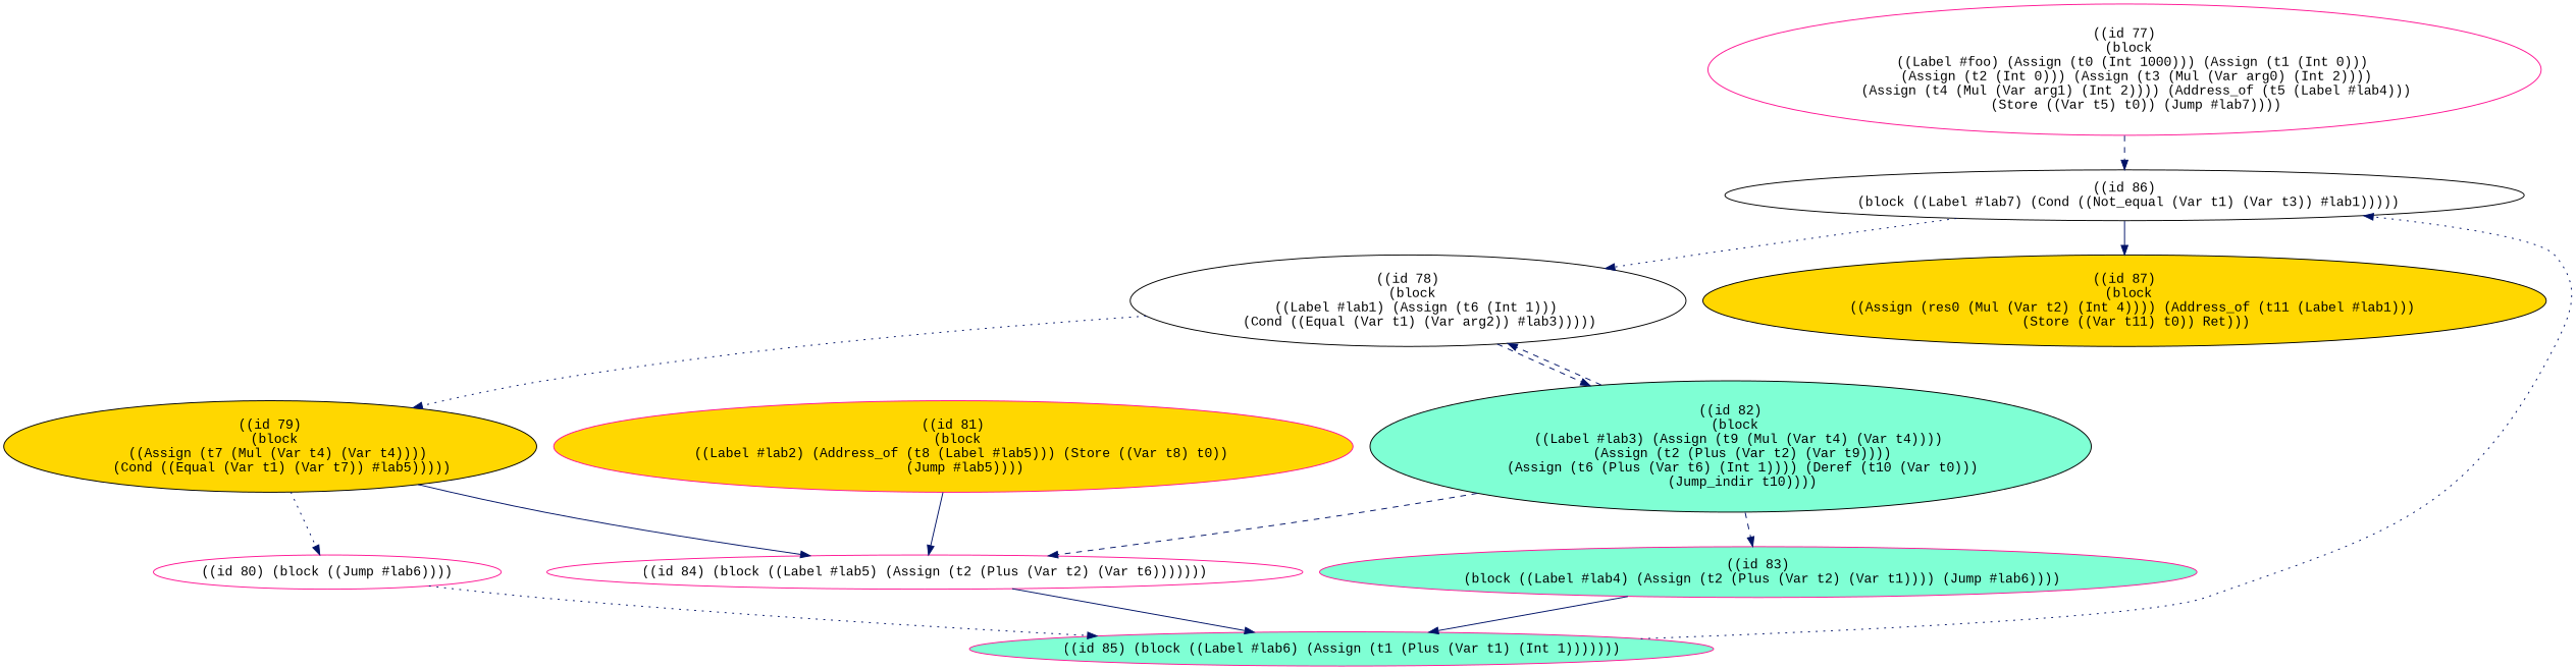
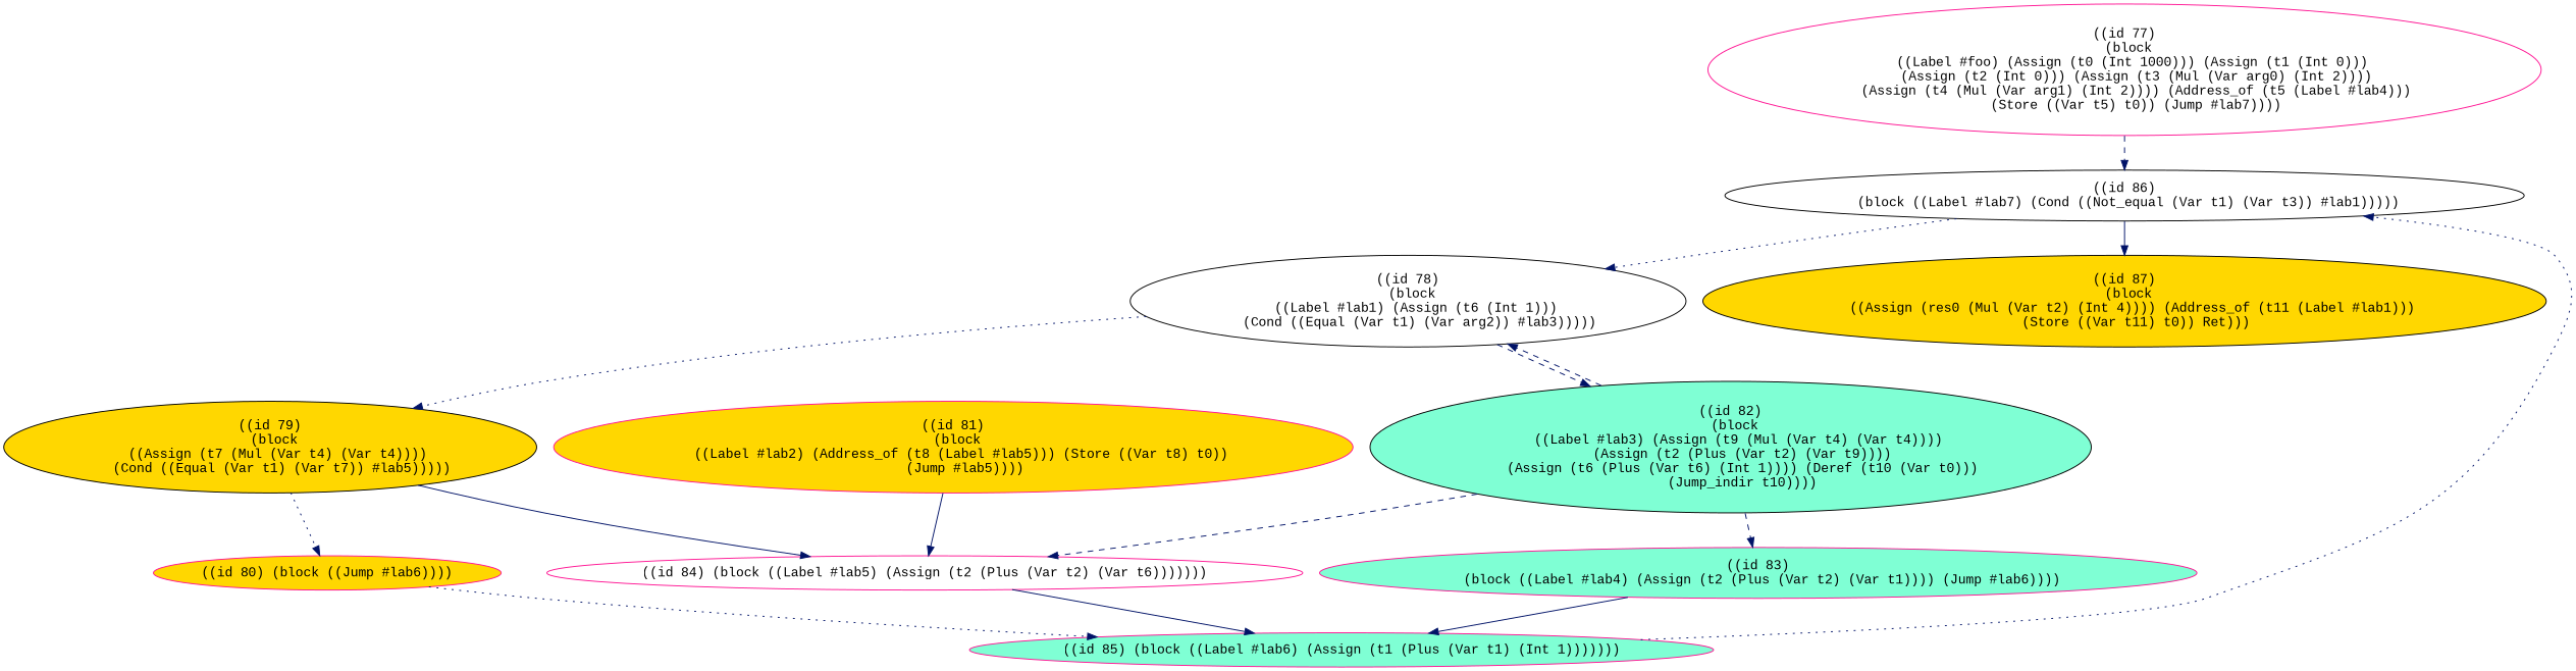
  digraph {
    fontname="Liberation Mono"
    node [style=filled fillcolor=white color=deeppink fontname="Liberation Mono"]
    edge [color="#001267" style=dashed fontname="Liberation Mono"]
    n1 [label="((id 77)\n (block\n  ((Label #foo) (Assign (t0 (Int 1000))) (Assign (t1 (Int 0)))\n   (Assign (t2 (Int 0))) (Assign (t3 (Mul (Var arg0) (Int 2))))\n   (Assign (t4 (Mul (Var arg1) (Int 2)))) (Address_of (t5 (Label #lab4)))\n   (Store ((Var t5) t0)) (Jump #lab7))))"]
    n2 [label="((id 86)\n (block ((Label #lab7) (Cond ((Not_equal (Var t1) (Var t3)) #lab1)))))" color=black]
    n3 [label="((id 78)\n (block\n  ((Label #lab1) (Assign (t6 (Int 1)))\n   (Cond ((Equal (Var t1) (Var arg2)) #lab3)))))" color=black]
    n4 [label="((id 79)\n (block\n  ((Assign (t7 (Mul (Var t4) (Var t4))))\n   (Cond ((Equal (Var t1) (Var t7)) #lab5)))))" fillcolor=gold color=black]
    n5 [label="((id 82)\n (block\n  ((Label #lab3) (Assign (t9 (Mul (Var t4) (Var t4))))\n   (Assign (t2 (Plus (Var t2) (Var t9))))\n   (Assign (t6 (Plus (Var t6) (Int 1)))) (Deref (t10 (Var t0)))\n   (Jump_indir t10))))" fillcolor=aquamarine color=black]
-   n6 [label="((id 80) (block ((Jump #lab6))))"]
+   n6 [label="((id 80) (block ((Jump #lab6))))" fillcolor=gold]
    n7 [label="((id 84) (block ((Label #lab5) (Assign (t2 (Plus (Var t2) (Var t6)))))))"]
    n8 [label="((id 85) (block ((Label #lab6) (Assign (t1 (Plus (Var t1) (Int 1)))))))" fillcolor=aquamarine]
    n9 [label="((id 81)\n (block\n  ((Label #lab2) (Address_of (t8 (Label #lab5))) (Store ((Var t8) t0))\n   (Jump #lab5))))" fillcolor=gold]
    n10 [label="((id 83)\n (block ((Label #lab4) (Assign (t2 (Plus (Var t2) (Var t1)))) (Jump #lab6))))" fillcolor=aquamarine]
    n11 [label="((id 87)\n (block\n  ((Assign (res0 (Mul (Var t2) (Int 4)))) (Address_of (t11 (Label #lab1)))\n   (Store ((Var t11) t0)) Ret)))" fillcolor=gold color=black]
    n1 -> n2
    n2 -> n3 [style=dotted]
    n2 -> n11 [style=solid]
    n3 -> n4 [style=dotted]
    n3 -> n5
    n4 -> n6 [style=dotted]
    n4 -> n7 [style=solid]
    n5 -> n3
    n5 -> n7
    n5 -> n10
    n6 -> n8 [style=dotted]
    n7 -> n8 [style=solid]
    n8 -> n2 [style=dotted]
    n9 -> n7 [style=solid]
    n10 -> n8 [style=solid]
  }
